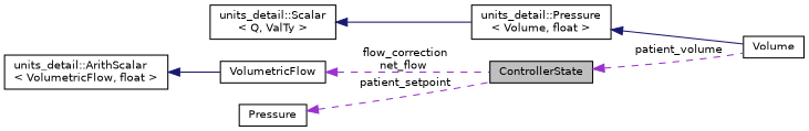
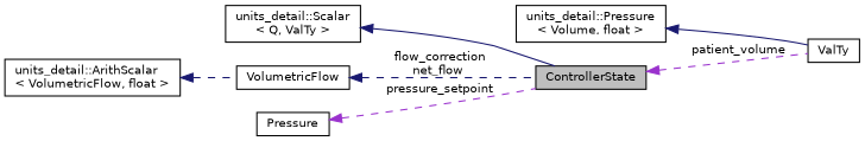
  digraph {
    rankdir=LR
    node [color=black fillcolor=white fontname=Helvetica fontsize=10 shape=record style=filled]
    edge [color=darkorchid3 dir=back fontname=Helvetica fontsize=10 labelfontname=Helvetica labelfontsize=10 style=dashed]
    n1 [fillcolor=grey75 fontcolor=black height=0.2 label=ControllerState width=0.4]
-   n2 [height=0.2 label=Volume width=0.4]
+   n2 [height=0.2 label=ValTy width=0.4]
    n3 [height=0.2 label="units_detail::Pressure\l\< Volume, float \>" width=0.4]
    n4 [height=0.2 label="units_detail::Scalar\l\< Q, ValTy \>" width=0.4]
    n5 [height=0.2 label="units_detail::ArithScalar\l\< VolumetricFlow, float \>" width=0.4]
    n6 [height=0.2 label=VolumetricFlow width=0.4]
    n7 [height=0.2 label=Pressure width=0.4]
    n1 -> n2 [label=" patient_volume"]
    n3 -> n2 [color=midnightblue style=solid]
-   n4 -> n3 [color=midnightblue style=solid]
-   n5 -> n6 [color=midnightblue style=solid]
-   n6 -> n1 [label=" flow_correction\nnet_flow"]
-   n7 -> n1 [label=" patient_setpoint"]
+   n4 -> n1 [color=midnightblue style=solid]
+   n5 -> n6 [color=midnightblue]
+   n6 -> n1 [color=midnightblue label=" flow_correction\nnet_flow"]
+   n7 -> n1 [label=" pressure_setpoint"]
  }
